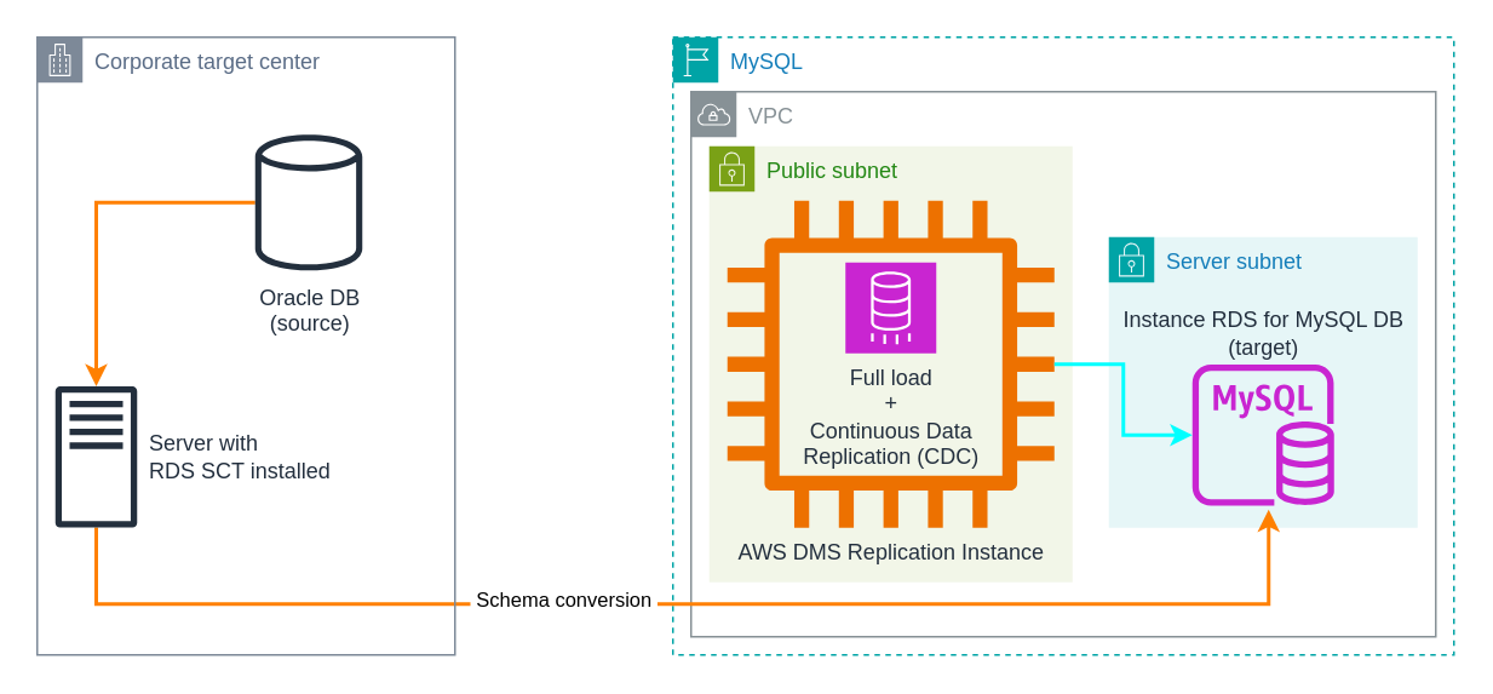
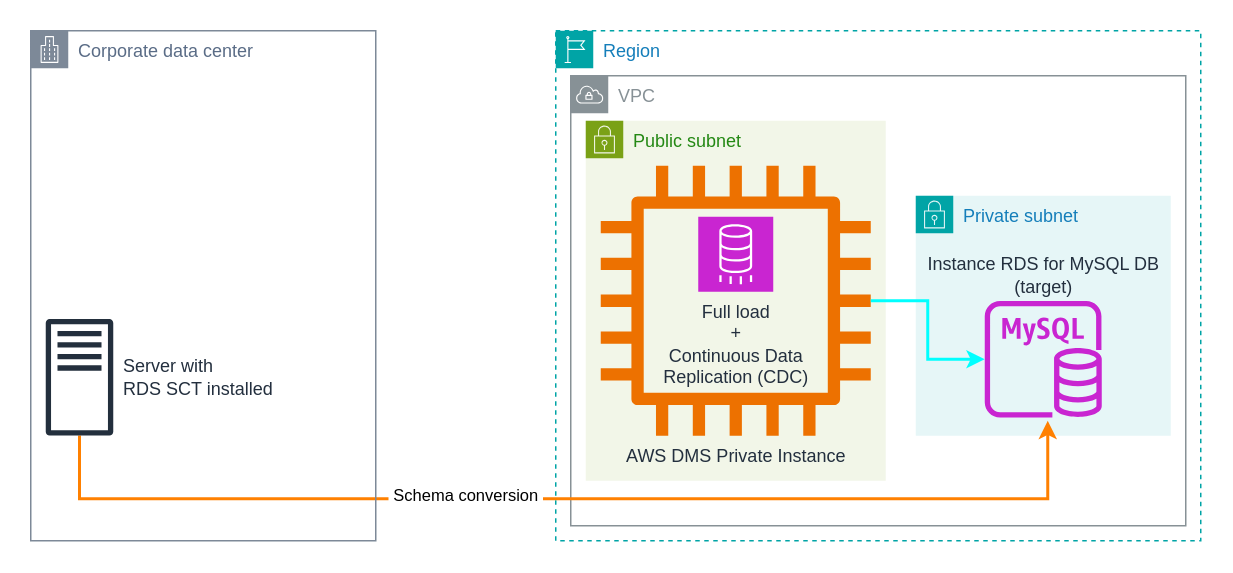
  <mxCell id="0" />
  <mxCell id="1" parent="0" />
- <mxCell id="2" value="MySQL" style="points=[[0,0],[0.25,0],[0.5,0],[0.75,0],[1,0],[1,0.25],[1,0.5],[1,0.75],[1,1],[0.75,1],[0.5,1],[0.25,1],[0,1],[0,0.75],[0,0.5],[0,0.25]];outlineConnect=0;gradientColor=none;html=1;whiteSpace=wrap;fontSize=12;fontStyle=0;container=1;pointerEvents=0;collapsible=0;recursiveResize=0;shape=mxgraph.aws4.group;grIcon=mxgraph.aws4.group_region;strokeColor=#00A4A6;fillColor=none;verticalAlign=top;align=left;spacingLeft=30;fontColor=#147EBA;dashed=1;" vertex="1" parent="1"><mxGeometry x="370" y="20" width="430" height="340" as="geometry" /></mxCell>
+ <mxCell id="2" value="Region" style="points=[[0,0],[0.25,0],[0.5,0],[0.75,0],[1,0],[1,0.25],[1,0.5],[1,0.75],[1,1],[0.75,1],[0.5,1],[0.25,1],[0,1],[0,0.75],[0,0.5],[0,0.25]];outlineConnect=0;gradientColor=none;html=1;whiteSpace=wrap;fontSize=12;fontStyle=0;container=1;pointerEvents=0;collapsible=0;recursiveResize=0;shape=mxgraph.aws4.group;grIcon=mxgraph.aws4.group_region;strokeColor=#00A4A6;fillColor=none;verticalAlign=top;align=left;spacingLeft=30;fontColor=#147EBA;dashed=1;" vertex="1" parent="1"><mxGeometry x="370" y="20" width="430" height="340" as="geometry" /></mxCell>
  <mxCell id="3" value="VPC" style="sketch=0;outlineConnect=0;gradientColor=none;html=1;whiteSpace=wrap;fontSize=12;fontStyle=0;shape=mxgraph.aws4.group;grIcon=mxgraph.aws4.group_vpc;strokeColor=#879196;fillColor=none;verticalAlign=top;align=left;spacingLeft=30;fontColor=#879196;dashed=0;" vertex="1" parent="2"><mxGeometry x="10" y="30" width="410" height="300" as="geometry" /></mxCell>
- <mxCell id="4" value="Server subnet" style="points=[[0,0],[0.25,0],[0.5,0],[0.75,0],[1,0],[1,0.25],[1,0.5],[1,0.75],[1,1],[0.75,1],[0.5,1],[0.25,1],[0,1],[0,0.75],[0,0.5],[0,0.25]];outlineConnect=0;gradientColor=none;html=1;whiteSpace=wrap;fontSize=12;fontStyle=0;container=1;pointerEvents=0;collapsible=0;recursiveResize=0;shape=mxgraph.aws4.group;grIcon=mxgraph.aws4.group_security_group;grStroke=0;strokeColor=#00A4A6;fillColor=#E6F6F7;verticalAlign=top;align=left;spacingLeft=30;fontColor=#147EBA;dashed=0;" vertex="1" parent="2"><mxGeometry x="240" y="110" width="170" height="160" as="geometry" /></mxCell>
+ <mxCell id="4" value="Private subnet" style="points=[[0,0],[0.25,0],[0.5,0],[0.75,0],[1,0],[1,0.25],[1,0.5],[1,0.75],[1,1],[0.75,1],[0.5,1],[0.25,1],[0,1],[0,0.75],[0,0.5],[0,0.25]];outlineConnect=0;gradientColor=none;html=1;whiteSpace=wrap;fontSize=12;fontStyle=0;container=1;pointerEvents=0;collapsible=0;recursiveResize=0;shape=mxgraph.aws4.group;grIcon=mxgraph.aws4.group_security_group;grStroke=0;strokeColor=#00A4A6;fillColor=#E6F6F7;verticalAlign=top;align=left;spacingLeft=30;fontColor=#147EBA;dashed=0;" vertex="1" parent="2"><mxGeometry x="240" y="110" width="170" height="160" as="geometry" /></mxCell>
  <mxCell id="5" value="Instance RDS for MySQL DB&lt;div&gt;(target)&lt;/div&gt;" style="sketch=0;outlineConnect=0;fontColor=#232F3E;gradientColor=none;fillColor=#C925D1;strokeColor=none;dashed=0;verticalLabelPosition=top;verticalAlign=bottom;align=center;html=1;fontSize=12;fontStyle=0;aspect=fixed;pointerEvents=1;shape=mxgraph.aws4.rds_mysql_instance;labelPosition=center;" vertex="1" parent="4"><mxGeometry x="46" y="70" width="78" height="78" as="geometry" /></mxCell>
  <mxCell id="6" value="Public subnet" style="points=[[0,0],[0.25,0],[0.5,0],[0.75,0],[1,0],[1,0.25],[1,0.5],[1,0.75],[1,1],[0.75,1],[0.5,1],[0.25,1],[0,1],[0,0.75],[0,0.5],[0,0.25]];outlineConnect=0;gradientColor=none;html=1;whiteSpace=wrap;fontSize=12;fontStyle=0;container=1;pointerEvents=0;collapsible=0;recursiveResize=0;shape=mxgraph.aws4.group;grIcon=mxgraph.aws4.group_security_group;grStroke=0;strokeColor=#7AA116;fillColor=#F2F6E8;verticalAlign=top;align=left;spacingLeft=30;fontColor=#248814;dashed=0;" vertex="1" parent="2"><mxGeometry x="20" y="60" width="200" height="240" as="geometry" /></mxCell>
  <mxCell id="7" value="Full load&lt;div&gt;+&lt;/div&gt;&lt;div&gt;Continuous Data&lt;/div&gt;&lt;div&gt;Replication (CDC)&lt;/div&gt;" style="sketch=0;points=[[0,0,0],[0.25,0,0],[0.5,0,0],[0.75,0,0],[1,0,0],[0,1,0],[0.25,1,0],[0.5,1,0],[0.75,1,0],[1,1,0],[0,0.25,0],[0,0.5,0],[0,0.75,0],[1,0.25,0],[1,0.5,0],[1,0.75,0]];outlineConnect=0;fontColor=#232F3E;fillColor=#C925D1;strokeColor=#ffffff;dashed=0;verticalLabelPosition=bottom;verticalAlign=top;align=center;html=1;fontSize=12;fontStyle=0;aspect=fixed;shape=mxgraph.aws4.resourceIcon;resIcon=mxgraph.aws4.database_migration_service;" vertex="1" parent="2"><mxGeometry x="95" y="124" width="50" height="50" as="geometry" /></mxCell>
- <mxCell id="8" value="AWS DMS Replication Instance" style="sketch=0;outlineConnect=0;fontColor=#232F3E;gradientColor=none;fillColor=#ED7100;strokeColor=none;dashed=0;verticalLabelPosition=bottom;verticalAlign=top;align=center;html=1;fontSize=12;fontStyle=0;aspect=fixed;pointerEvents=1;shape=mxgraph.aws4.instance2;" vertex="1" parent="2"><mxGeometry x="30" y="90" width="180" height="180" as="geometry" /></mxCell>
+ <mxCell id="8" value="AWS DMS Private Instance" style="sketch=0;outlineConnect=0;fontColor=#232F3E;gradientColor=none;fillColor=#ED7100;strokeColor=none;dashed=0;verticalLabelPosition=bottom;verticalAlign=top;align=center;html=1;fontSize=12;fontStyle=0;aspect=fixed;pointerEvents=1;shape=mxgraph.aws4.instance2;" vertex="1" parent="2"><mxGeometry x="30" y="90" width="180" height="180" as="geometry" /></mxCell>
  <mxCell id="9" style="edgeStyle=orthogonalEdgeStyle;rounded=0;orthogonalLoop=1;jettySize=auto;html=1;strokeWidth=2;strokeColor=#00FFFF;" edge="1" parent="2" source="8" target="5"><mxGeometry relative="1" as="geometry" /></mxCell>
  <mxCell id="10" value="&amp;nbsp;Schema conversion&amp;nbsp;" style="edgeStyle=orthogonalEdgeStyle;rounded=0;orthogonalLoop=1;jettySize=auto;html=1;strokeColor=#FF8000;strokeWidth=2;" edge="1" parent="2" source="12"><mxGeometry x="-0.19" y="2" relative="1" as="geometry"><mxPoint x="-297.5" y="271.937" as="sourcePoint" /><mxPoint x="328.0" y="260.001" as="targetPoint" /><Array as="points"><mxPoint x="-317" y="312" /><mxPoint x="328" y="312" /></Array><mxPoint as="offset" /></mxGeometry></mxCell>
- <mxCell id="11" value="Corporate target center" style="points=[[0,0],[0.25,0],[0.5,0],[0.75,0],[1,0],[1,0.25],[1,0.5],[1,0.75],[1,1],[0.75,1],[0.5,1],[0.25,1],[0,1],[0,0.75],[0,0.5],[0,0.25]];outlineConnect=0;gradientColor=none;html=1;whiteSpace=wrap;fontSize=12;fontStyle=0;container=1;pointerEvents=0;collapsible=0;recursiveResize=0;shape=mxgraph.aws4.group;grIcon=mxgraph.aws4.group_corporate_data_center;strokeColor=#7D8998;fillColor=none;verticalAlign=top;align=left;spacingLeft=30;fontColor=#5A6C86;dashed=0;" vertex="1" parent="1"><mxGeometry x="20" y="20" width="230" height="340" as="geometry" /></mxCell>
+ <mxCell id="11" value="Corporate data center" style="points=[[0,0],[0.25,0],[0.5,0],[0.75,0],[1,0],[1,0.25],[1,0.5],[1,0.75],[1,1],[0.75,1],[0.5,1],[0.25,1],[0,1],[0,0.75],[0,0.5],[0,0.25]];outlineConnect=0;gradientColor=none;html=1;whiteSpace=wrap;fontSize=12;fontStyle=0;container=1;pointerEvents=0;collapsible=0;recursiveResize=0;shape=mxgraph.aws4.group;grIcon=mxgraph.aws4.group_corporate_data_center;strokeColor=#7D8998;fillColor=none;verticalAlign=top;align=left;spacingLeft=30;fontColor=#5A6C86;dashed=0;" vertex="1" parent="1"><mxGeometry x="20" y="20" width="230" height="340" as="geometry" /></mxCell>
  <mxCell id="12" value="Server with&lt;div&gt;RDS SCT installed&lt;/div&gt;" style="sketch=0;outlineConnect=0;fontColor=#232F3E;gradientColor=none;fillColor=#232F3D;strokeColor=none;dashed=0;verticalLabelPosition=middle;verticalAlign=middle;align=left;html=1;fontSize=12;fontStyle=0;aspect=fixed;pointerEvents=1;shape=mxgraph.aws4.traditional_server;labelPosition=right;spacingRight=0;spacingLeft=5;" vertex="1" parent="11"><mxGeometry x="10" y="192" width="45" height="78" as="geometry" /></mxCell>
- <mxCell id="13" style="edgeStyle=orthogonalEdgeStyle;rounded=0;orthogonalLoop=1;jettySize=auto;html=1;strokeColor=#FF8000;strokeWidth=2;" edge="1" parent="11" source="14" target="12"><mxGeometry relative="1" as="geometry" /></mxCell>
- <mxCell id="14" value="Oracle DB&lt;div&gt;(source)&lt;/div&gt;" style="sketch=0;outlineConnect=0;fontColor=#232F3E;gradientColor=none;fillColor=#232F3D;strokeColor=none;dashed=0;verticalLabelPosition=bottom;verticalAlign=top;align=center;html=1;fontSize=12;fontStyle=0;aspect=fixed;pointerEvents=1;shape=mxgraph.aws4.generic_database;" vertex="1" parent="11"><mxGeometry x="120" y="52" width="59" height="78" as="geometry" /></mxCell>
